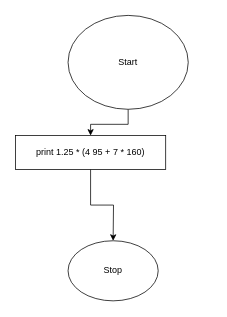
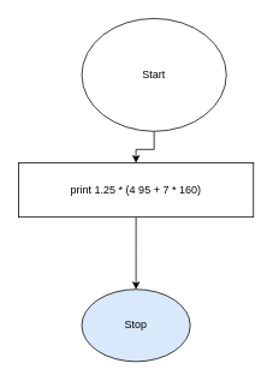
  <mxCell id="0" />
  <mxCell id="1" parent="0" />
  <mxCell id="2" style="edgeStyle=orthogonalEdgeStyle;rounded=0;orthogonalLoop=1;jettySize=auto;html=1;" edge="1" parent="1" source="3"><mxGeometry relative="1" as="geometry"><mxPoint x="150" y="320" as="targetPoint" /></mxGeometry></mxCell>
- <mxCell id="3" value="&lt;div&gt;print 1.25 * (4 95 + 7 * 160)&lt;/div&gt;" style="rounded=0;whiteSpace=wrap;html=1;" vertex="1" parent="1"><mxGeometry x="20" y="180" width="200" height="45" as="geometry" /></mxCell>
+ <mxCell id="3" value="&lt;div&gt;print 1.25 * (4 95 + 7 * 160)&lt;/div&gt;" style="rounded=0;whiteSpace=wrap;html=1;" vertex="1" parent="1"><mxGeometry x="20" y="180" width="260" height="60" as="geometry" /></mxCell>
  <mxCell id="4" style="edgeStyle=orthogonalEdgeStyle;rounded=0;orthogonalLoop=1;jettySize=auto;html=1;entryX=0.5;entryY=0;entryDx=0;entryDy=0;" edge="1" parent="1" source="5" target="3"><mxGeometry relative="1" as="geometry" /></mxCell>
  <mxCell id="5" value="Start" style="ellipse;whiteSpace=wrap;html=1;" vertex="1" parent="1"><mxGeometry x="90" y="20" width="160" height="125" as="geometry" /></mxCell>
- <mxCell id="6" value="&lt;div&gt;Stop&lt;/div&gt;" style="ellipse;whiteSpace=wrap;html=1;" vertex="1" parent="1"><mxGeometry x="90" y="320" width="120" height="80" as="geometry" /></mxCell>
+ <mxCell id="6" value="&lt;div&gt;Stop&lt;/div&gt;" style="ellipse;whiteSpace=wrap;html=1;fillColor=#dae8fc;" vertex="1" parent="1"><mxGeometry x="90" y="320" width="120" height="80" as="geometry" /></mxCell>
